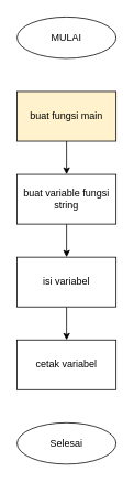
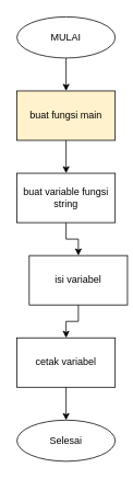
  <mxCell id="0" />
  <mxCell id="1" parent="0" />
+ <mxCell id="2" value="" style="edgeStyle=orthogonalEdgeStyle;rounded=0;orthogonalLoop=1;jettySize=auto;html=1;" edge="1" parent="1" source="3" target="5"><mxGeometry relative="1" as="geometry" /></mxCell>
  <mxCell id="3" value="MULAI" style="ellipse;whiteSpace=wrap;html=1;" vertex="1" parent="1"><mxGeometry x="20" y="20" width="120" height="50" as="geometry" /></mxCell>
  <mxCell id="4" value="" style="edgeStyle=orthogonalEdgeStyle;rounded=0;orthogonalLoop=1;jettySize=auto;html=1;" edge="1" parent="1" source="5" target="7"><mxGeometry relative="1" as="geometry" /></mxCell>
  <mxCell id="5" value="buat fungsi main" style="rounded=0;whiteSpace=wrap;html=1;fillColor=#fff2cc;" vertex="1" parent="1"><mxGeometry x="20" y="110" width="120" height="60" as="geometry" /></mxCell>
  <mxCell id="6" value="" style="edgeStyle=orthogonalEdgeStyle;rounded=0;orthogonalLoop=1;jettySize=auto;html=1;" edge="1" parent="1" source="7" target="9"><mxGeometry relative="1" as="geometry" /></mxCell>
  <mxCell id="7" value="buat variable fungsi string" style="rounded=0;whiteSpace=wrap;html=1;" vertex="1" parent="1"><mxGeometry x="20" y="210" width="120" height="60" as="geometry" /></mxCell>
  <mxCell id="8" value="" style="edgeStyle=orthogonalEdgeStyle;rounded=0;orthogonalLoop=1;jettySize=auto;html=1;" edge="1" parent="1" source="9" target="11"><mxGeometry relative="1" as="geometry" /></mxCell>
- <mxCell id="9" value="isi variabel" style="rounded=0;whiteSpace=wrap;html=1;" vertex="1" parent="1"><mxGeometry x="20" y="310" width="120" height="60" as="geometry" /></mxCell>
+ <mxCell id="9" value="isi variabel" style="rounded=0;whiteSpace=wrap;html=1;" vertex="1" parent="1"><mxGeometry x="35" y="310" width="120" height="60" as="geometry" /></mxCell>
+ <mxCell id="10" value="" style="edgeStyle=orthogonalEdgeStyle;rounded=0;orthogonalLoop=1;jettySize=auto;html=1;" edge="1" parent="1" source="11" target="12"><mxGeometry relative="1" as="geometry" /></mxCell>
  <mxCell id="11" value="cetak variabel" style="rounded=0;whiteSpace=wrap;html=1;" vertex="1" parent="1"><mxGeometry x="20" y="410" width="120" height="60" as="geometry" /></mxCell>
  <mxCell id="12" value="Selesai" style="ellipse;whiteSpace=wrap;html=1;" vertex="1" parent="1"><mxGeometry x="20" y="510" width="120" height="50" as="geometry" /></mxCell>
